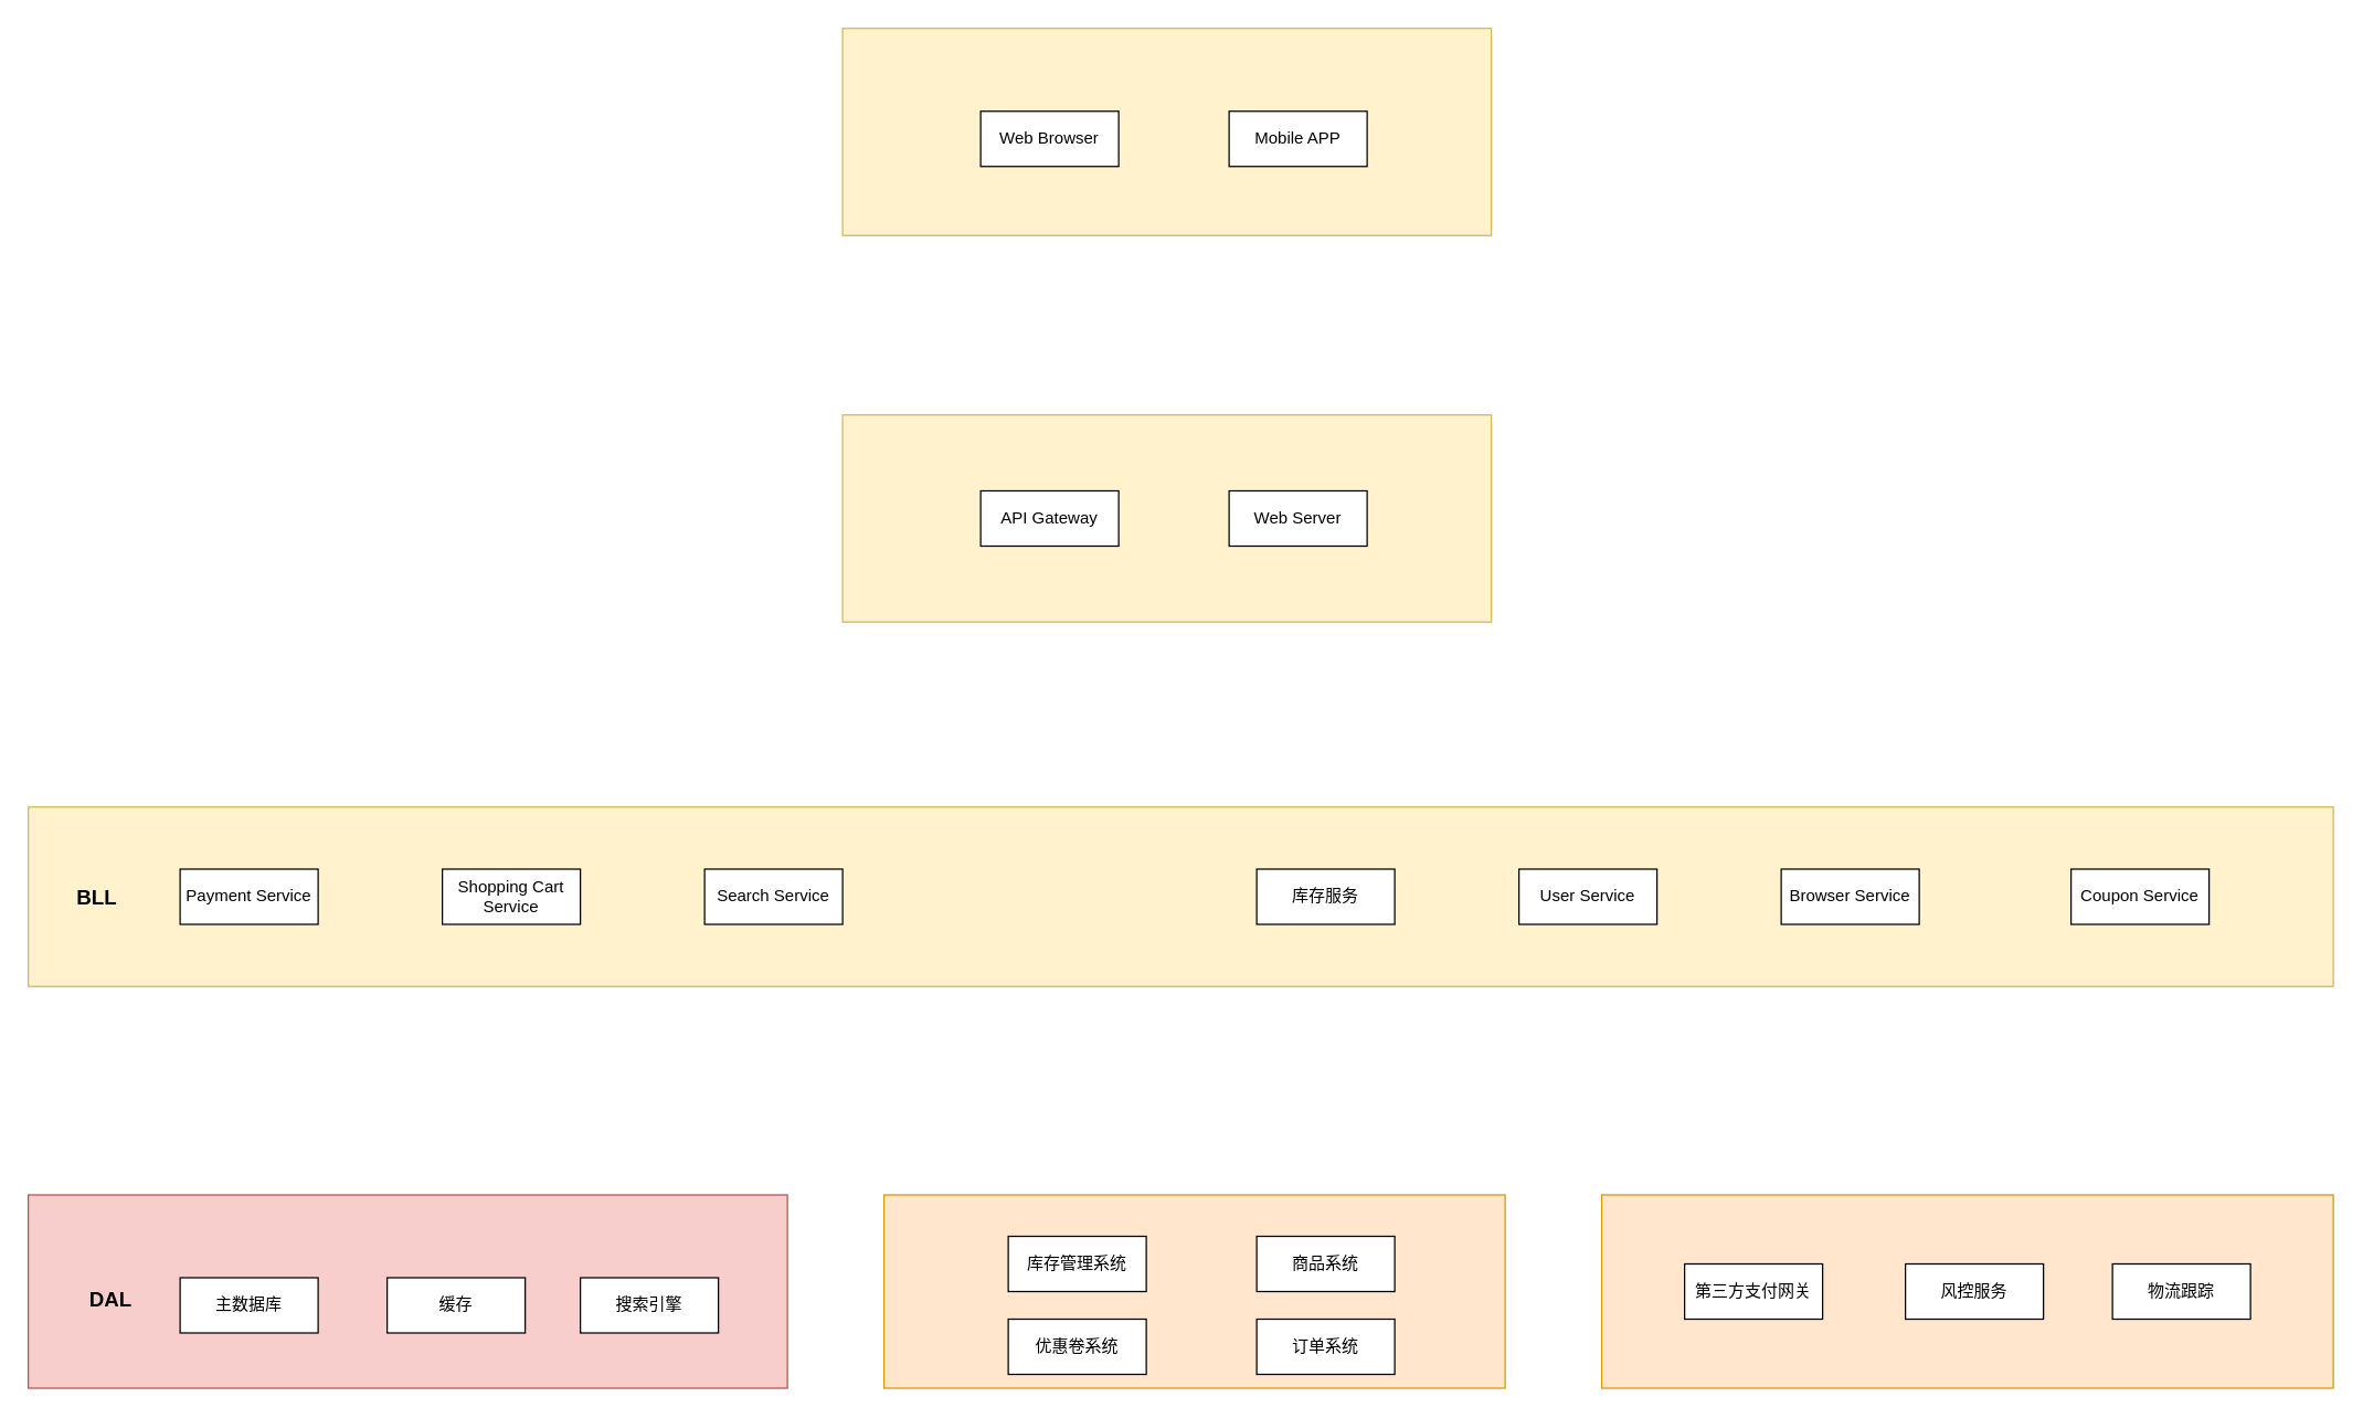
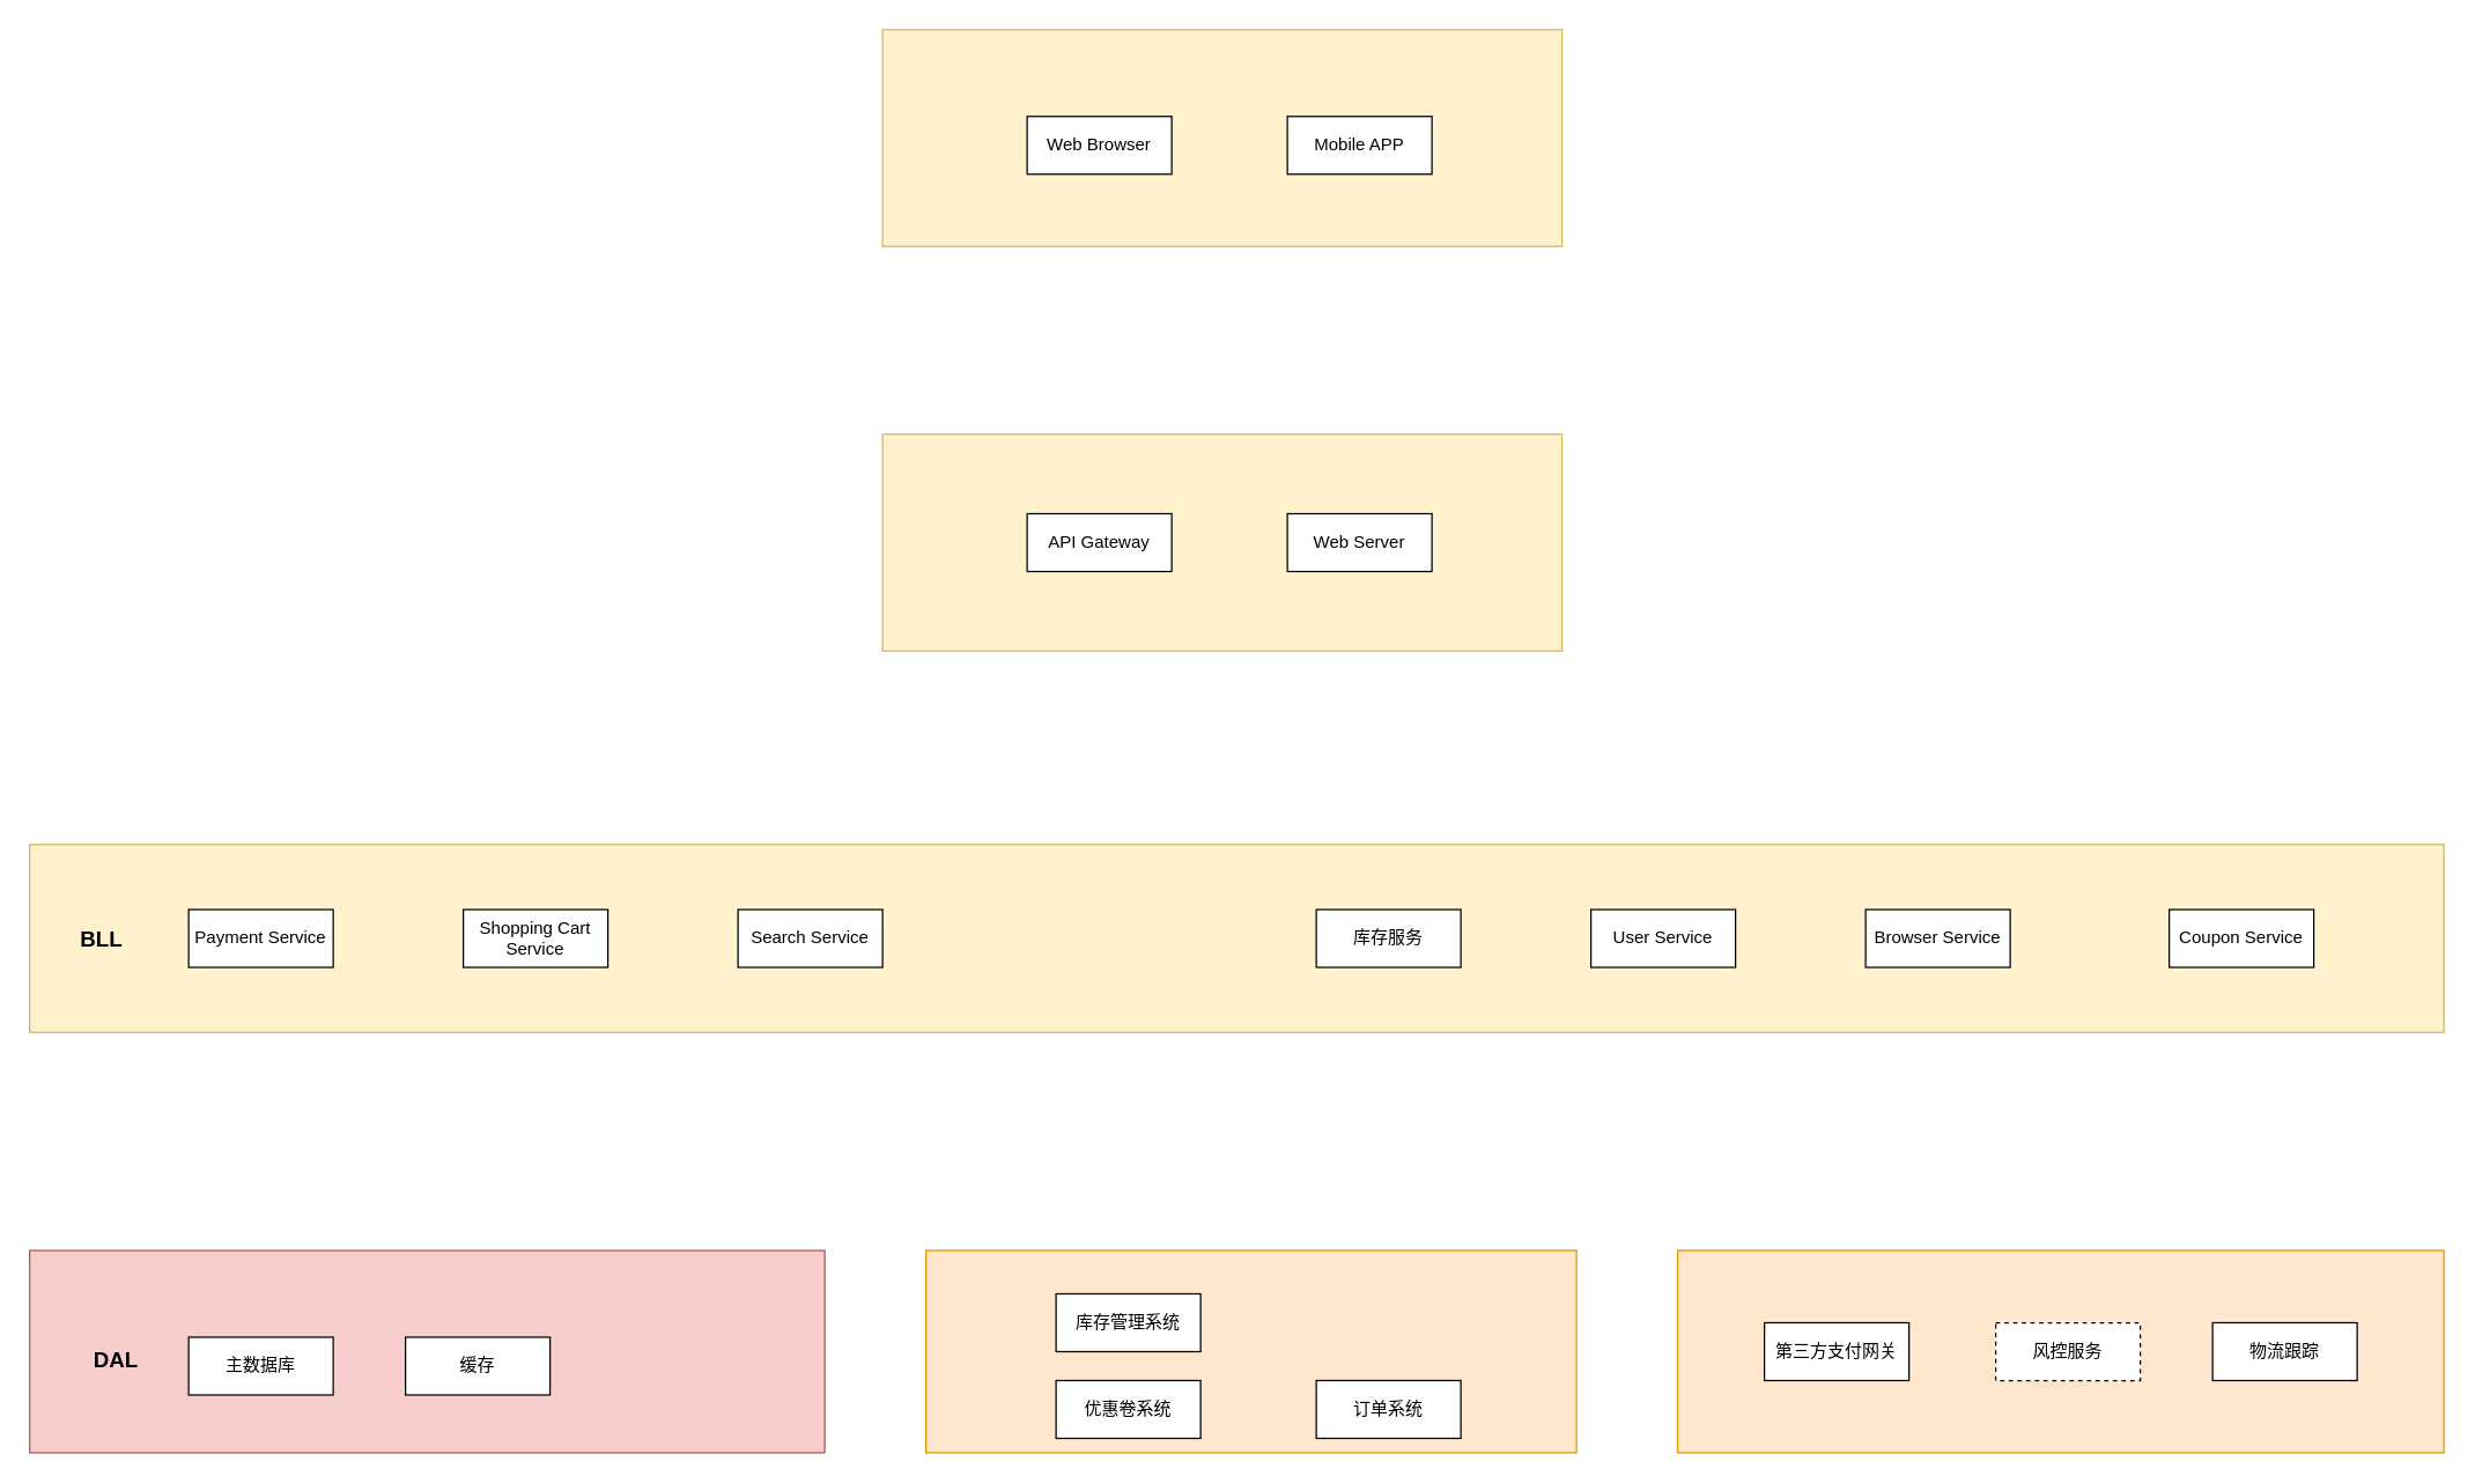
  <mxCell id="0" />
  <mxCell id="1" parent="0" />
  <mxCell id="2" value="" style="rounded=0;whiteSpace=wrap;html=1;fillColor=#fff2cc;strokeColor=#d6b656;" vertex="1" parent="1"><mxGeometry x="610" y="300" width="470" height="150" as="geometry" /></mxCell>
  <mxCell id="3" value="" style="rounded=0;whiteSpace=wrap;html=1;fillColor=#fff2cc;strokeColor=#d6b656;" vertex="1" parent="1"><mxGeometry x="610" y="20" width="470" height="150" as="geometry" /></mxCell>
  <mxCell id="4" value="" style="rounded=0;whiteSpace=wrap;html=1;fillColor=#f8cecc;strokeColor=#b85450;" vertex="1" parent="1"><mxGeometry x="20" y="865" width="550" height="140" as="geometry" /></mxCell>
  <mxCell id="5" value="" style="rounded=0;whiteSpace=wrap;html=1;fillColor=#ffe6cc;strokeColor=#d79b00;" vertex="1" parent="1"><mxGeometry x="640" y="865" width="450" height="140" as="geometry" /></mxCell>
  <mxCell id="6" value="" style="rounded=0;whiteSpace=wrap;html=1;fillColor=#ffe6cc;strokeColor=#d79b00;" vertex="1" parent="1"><mxGeometry x="1160" y="865" width="530" height="140" as="geometry" /></mxCell>
  <mxCell id="7" value="" style="rounded=0;whiteSpace=wrap;html=1;fillColor=#fff2cc;strokeColor=#d6b656;" vertex="1" parent="1"><mxGeometry x="20" y="584" width="1670" height="130" as="geometry" /></mxCell>
  <mxCell id="8" value="Payment Service" style="rounded=0;whiteSpace=wrap;html=1;" vertex="1" parent="1"><mxGeometry x="130" y="629" width="100" height="40" as="geometry" /></mxCell>
  <mxCell id="9" value="Shopping Cart Service" style="rounded=0;whiteSpace=wrap;html=1;" vertex="1" parent="1"><mxGeometry x="320" y="629" width="100" height="40" as="geometry" /></mxCell>
  <mxCell id="10" value="Search Service" style="rounded=0;whiteSpace=wrap;html=1;" vertex="1" parent="1"><mxGeometry x="510" y="629" width="100" height="40" as="geometry" /></mxCell>
  <mxCell id="11" value="库存服务" style="rounded=0;whiteSpace=wrap;html=1;" vertex="1" parent="1"><mxGeometry x="910" y="629" width="100" height="40" as="geometry" /></mxCell>
  <mxCell id="12" value="User Service" style="rounded=0;whiteSpace=wrap;html=1;" vertex="1" parent="1"><mxGeometry x="1100" y="629" width="100" height="40" as="geometry" /></mxCell>
  <mxCell id="13" value="Browser Service" style="rounded=0;whiteSpace=wrap;html=1;" vertex="1" parent="1"><mxGeometry x="1290" y="629" width="100" height="40" as="geometry" /></mxCell>
  <mxCell id="14" value="Coupon Service" style="rounded=0;whiteSpace=wrap;html=1;" vertex="1" parent="1"><mxGeometry x="1500" y="629" width="100" height="40" as="geometry" /></mxCell>
  <mxCell id="15" value="第三方支付网关" style="rounded=0;whiteSpace=wrap;html=1;" vertex="1" parent="1"><mxGeometry x="1220" y="915" width="100" height="40" as="geometry" /></mxCell>
- <mxCell id="16" value="风控服务" style="rounded=0;whiteSpace=wrap;html=1;" vertex="1" parent="1"><mxGeometry x="1380" y="915" width="100" height="40" as="geometry" /></mxCell>
+ <mxCell id="16" value="风控服务" style="rounded=0;whiteSpace=wrap;html=1;dashed=1;" vertex="1" parent="1"><mxGeometry x="1380" y="915" width="100" height="40" as="geometry" /></mxCell>
  <mxCell id="17" value="物流跟踪" style="rounded=0;whiteSpace=wrap;html=1;" vertex="1" parent="1"><mxGeometry x="1530" y="915" width="100" height="40" as="geometry" /></mxCell>
  <mxCell id="18" value="库存管理系统" style="rounded=0;whiteSpace=wrap;html=1;" vertex="1" parent="1"><mxGeometry x="730" y="895" width="100" height="40" as="geometry" /></mxCell>
- <mxCell id="19" value="商品系统" style="rounded=0;whiteSpace=wrap;html=1;" vertex="1" parent="1"><mxGeometry x="910" y="895" width="100" height="40" as="geometry" /></mxCell>
  <mxCell id="20" value="订单系统" style="rounded=0;whiteSpace=wrap;html=1;" vertex="1" parent="1"><mxGeometry x="910" y="955" width="100" height="40" as="geometry" /></mxCell>
  <mxCell id="21" value="优惠卷系统" style="rounded=0;whiteSpace=wrap;html=1;" vertex="1" parent="1"><mxGeometry x="730" y="955" width="100" height="40" as="geometry" /></mxCell>
  <mxCell id="22" value="主数据库" style="rounded=0;whiteSpace=wrap;html=1;" vertex="1" parent="1"><mxGeometry x="130" y="925" width="100" height="40" as="geometry" /></mxCell>
  <mxCell id="23" value="缓存" style="rounded=0;whiteSpace=wrap;html=1;" vertex="1" parent="1"><mxGeometry x="280" y="925" width="100" height="40" as="geometry" /></mxCell>
- <mxCell id="24" value="搜索引擎" style="rounded=0;whiteSpace=wrap;html=1;" vertex="1" parent="1"><mxGeometry x="420" y="925" width="100" height="40" as="geometry" /></mxCell>
  <mxCell id="25" value="&lt;span style=&quot;font-size: 15px;&quot;&gt;&lt;b&gt;BLL&lt;/b&gt;&lt;/span&gt;" style="rounded=0;whiteSpace=wrap;html=1;labelBorderColor=none;textShadow=0;fillColor=#fff2cc;strokeColor=none;" vertex="1" parent="1"><mxGeometry x="30" y="594" width="80" height="110" as="geometry" /></mxCell>
  <mxCell id="26" value="Web Browser" style="rounded=0;whiteSpace=wrap;html=1;" vertex="1" parent="1"><mxGeometry x="710" y="80" width="100" height="40" as="geometry" /></mxCell>
  <mxCell id="27" value="Mobile APP" style="rounded=0;whiteSpace=wrap;html=1;" vertex="1" parent="1"><mxGeometry x="890" y="80" width="100" height="40" as="geometry" /></mxCell>
  <mxCell id="28" value="API Gateway" style="rounded=0;whiteSpace=wrap;html=1;" vertex="1" parent="1"><mxGeometry x="710" y="355" width="100" height="40" as="geometry" /></mxCell>
  <mxCell id="29" value="Web Server" style="rounded=0;whiteSpace=wrap;html=1;" vertex="1" parent="1"><mxGeometry x="890" y="355" width="100" height="40" as="geometry" /></mxCell>
  <mxCell id="30" value="&lt;span style=&quot;font-size: 15px;&quot;&gt;&lt;b&gt;DAL&lt;/b&gt;&lt;/span&gt;" style="rounded=0;whiteSpace=wrap;html=1;labelBorderColor=none;textShadow=0;fillColor=#f8cecc;strokeColor=none;" vertex="1" parent="1"><mxGeometry y="885" width="80" height="110" as="geometry" x="40" /></mxCell>
